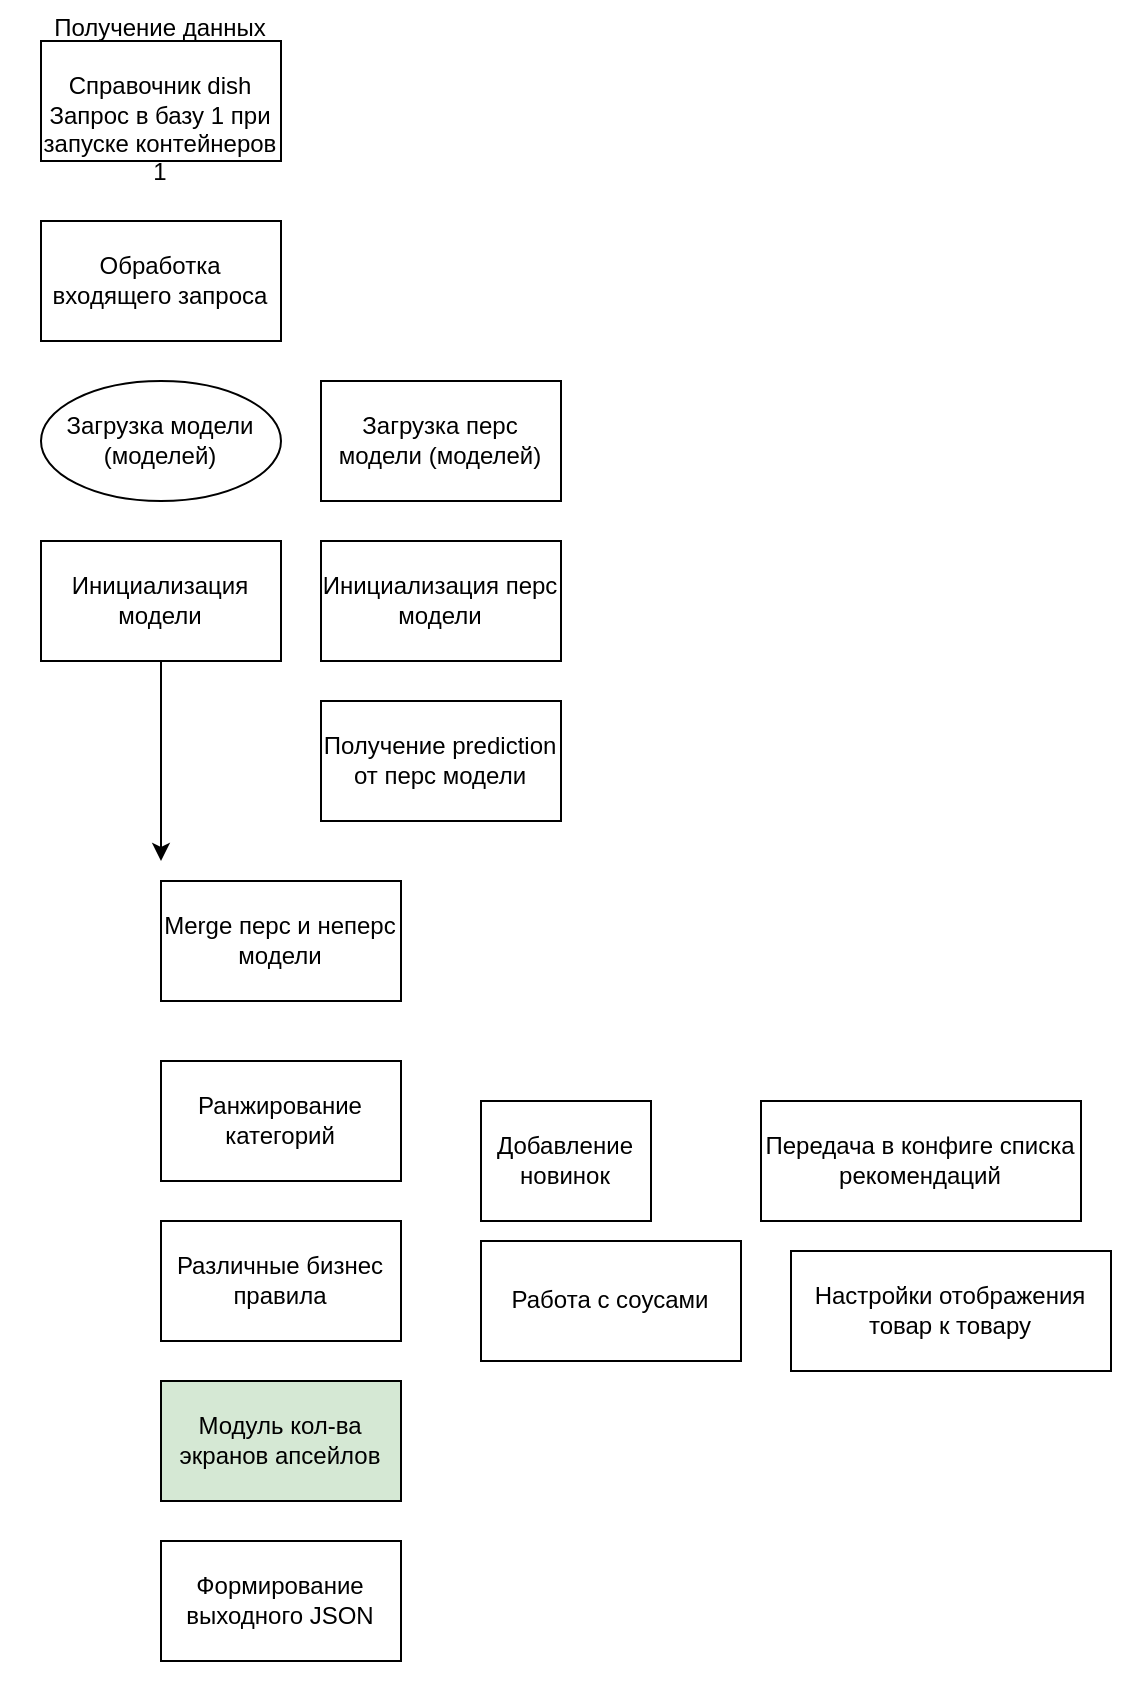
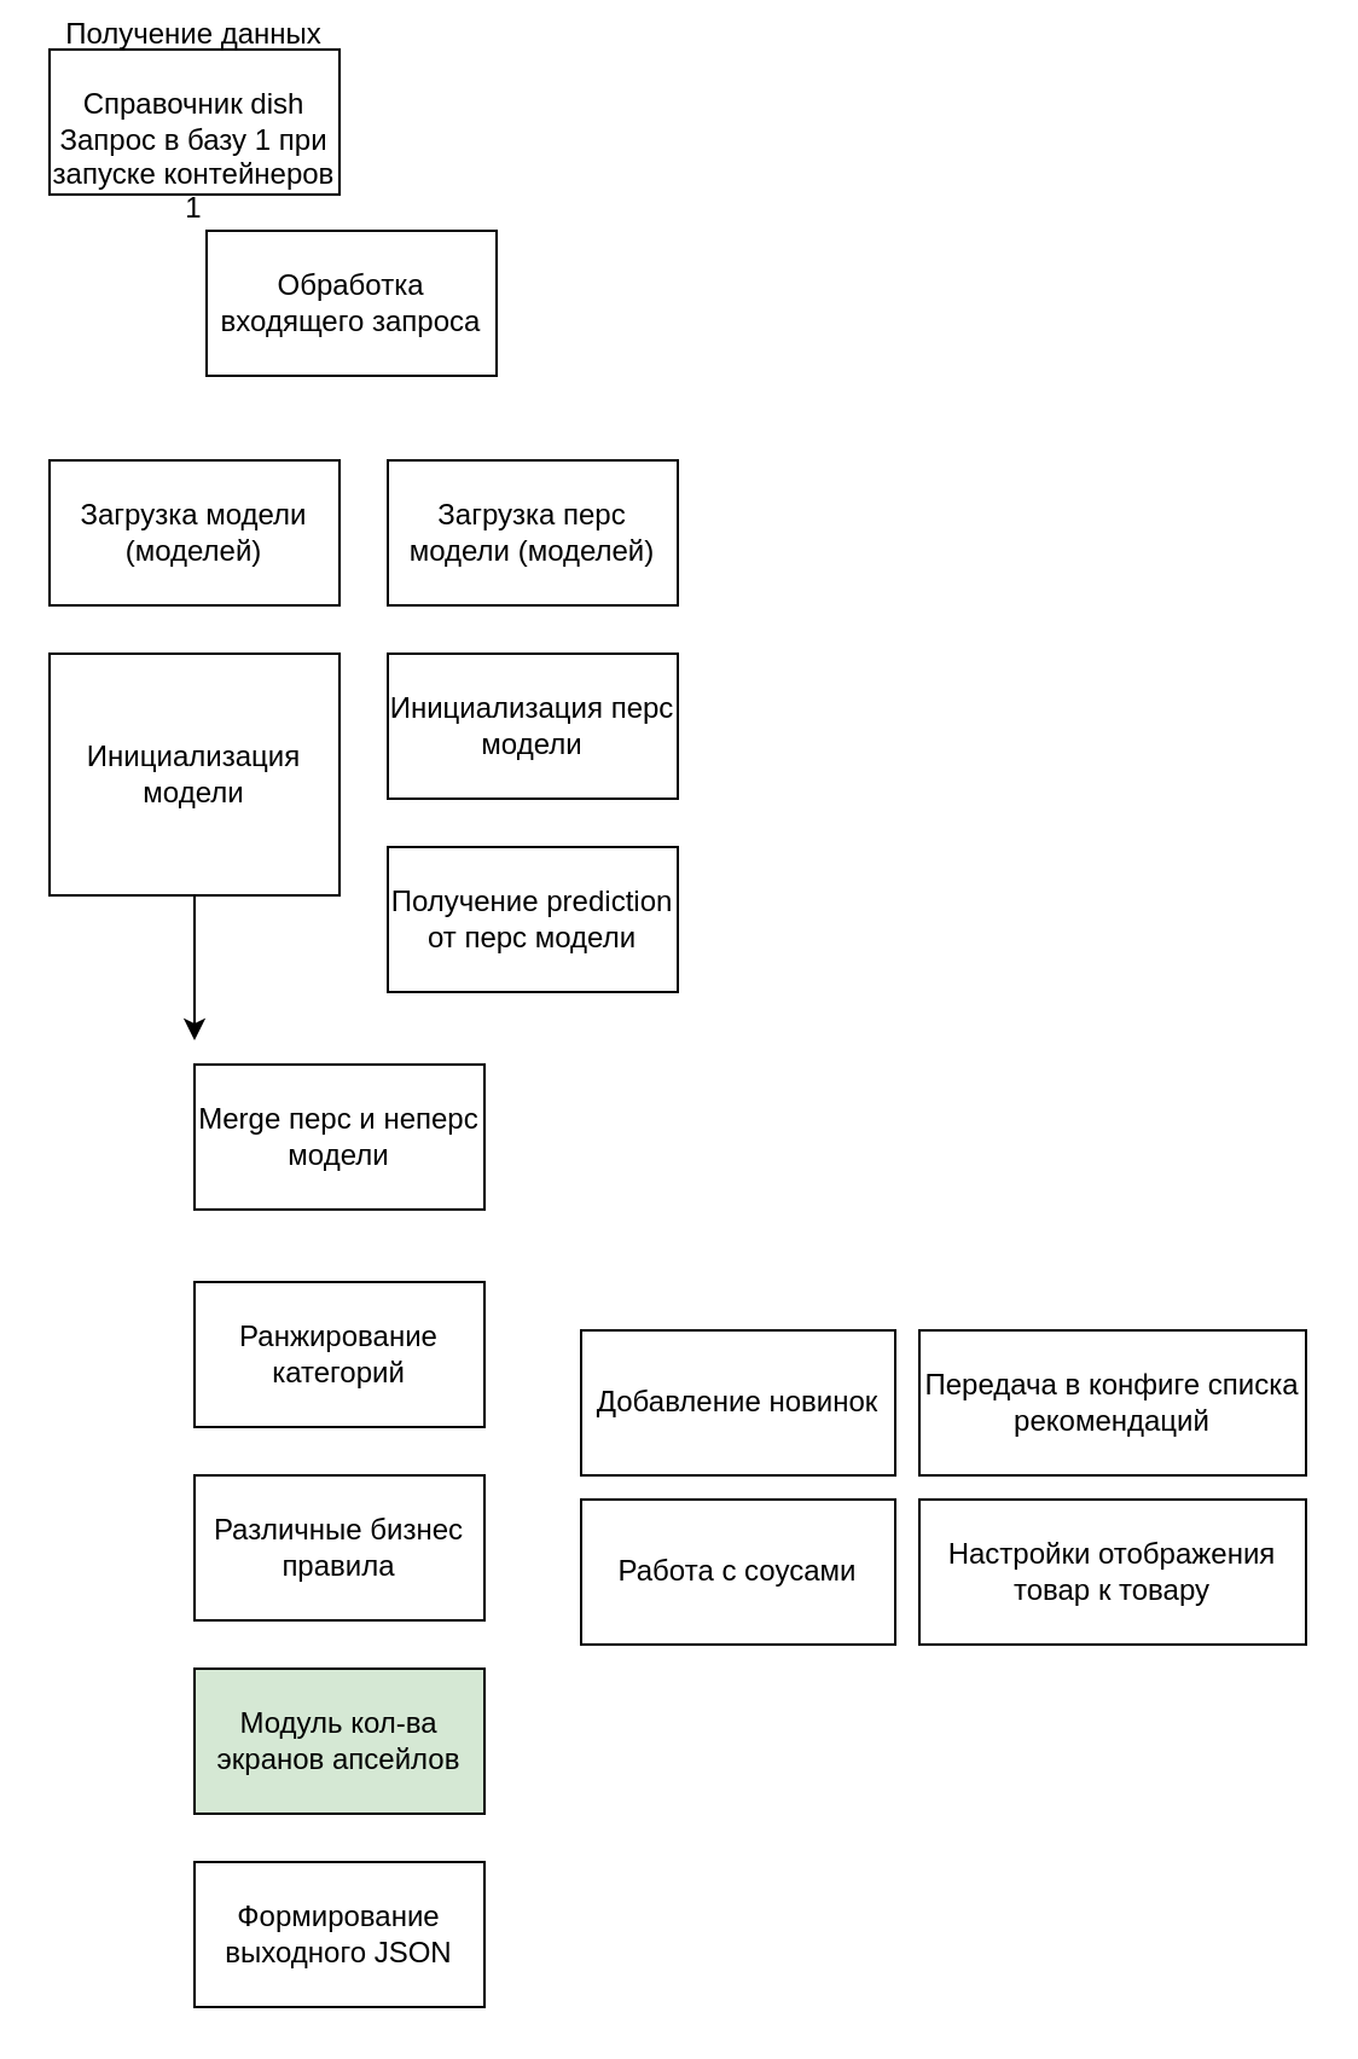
  <mxCell id="0" />
  <mxCell id="1" parent="0" />
  <mxCell id="2" value="Получение данных&lt;div&gt;&lt;br&gt;&lt;/div&gt;&lt;div&gt;Справочник dish&lt;/div&gt;&lt;div&gt;Запрос в базу 1 при запуске контейнеров 1&lt;/div&gt;" style="rounded=0;whiteSpace=wrap;html=1;" parent="1" vertex="1"><mxGeometry x="20" y="20" width="120" height="60" as="geometry" /></mxCell>
- <mxCell id="3" value="Обработка входящего запроса" style="rounded=0;whiteSpace=wrap;html=1;" parent="1" vertex="1"><mxGeometry x="20" y="110" width="120" height="60" as="geometry" /></mxCell>
+ <mxCell id="3" value="Обработка входящего запроса" style="rounded=0;whiteSpace=wrap;html=1;" parent="1" vertex="1"><mxGeometry x="85" y="95" width="120" height="60" as="geometry" /></mxCell>
  <mxCell id="4" value="Формирование выходного JSON" style="rounded=0;whiteSpace=wrap;html=1;" parent="1" vertex="1"><mxGeometry x="80" y="770" width="120" height="60" as="geometry" /></mxCell>
- <mxCell id="5" value="Загрузка модели (моделей)" style="ellipse;whiteSpace=wrap;html=1;" parent="1" vertex="1"><mxGeometry x="20" y="190" width="120" height="60" as="geometry" /></mxCell>
+ <mxCell id="5" value="Загрузка модели (моделей)" style="rounded=0;whiteSpace=wrap;html=1;" parent="1" vertex="1"><mxGeometry x="20" y="190" width="120" height="60" as="geometry" /></mxCell>
  <mxCell id="6" value="" style="edgeStyle=orthogonalEdgeStyle;rounded=0;orthogonalLoop=1;jettySize=auto;html=1;" edge="1" parent="1" source="7"><mxGeometry relative="1" as="geometry"><mxPoint x="80" y="430" as="targetPoint" /></mxGeometry></mxCell>
- <mxCell id="7" value="Инициализация модели" style="rounded=0;whiteSpace=wrap;html=1;" parent="1" vertex="1"><mxGeometry x="20" y="270" width="120" height="60" as="geometry" /></mxCell>
+ <mxCell id="7" value="Инициализация модели" style="rounded=0;whiteSpace=wrap;html=1;" parent="1" vertex="1"><mxGeometry x="20" y="270" width="120" height="100" as="geometry" /></mxCell>
  <mxCell id="8" value="Ранжирование категорий" style="rounded=0;whiteSpace=wrap;html=1;" parent="1" vertex="1"><mxGeometry x="80" y="530" width="120" height="60" as="geometry" /></mxCell>
- <mxCell id="9" value="Добавление новинок" style="rounded=0;whiteSpace=wrap;html=1;" parent="1" vertex="1"><mxGeometry x="240" y="550" width="85" height="60" as="geometry" /></mxCell>
+ <mxCell id="9" value="Добавление новинок" style="rounded=0;whiteSpace=wrap;html=1;" parent="1" vertex="1"><mxGeometry x="240" y="550" width="130" height="60" as="geometry" /></mxCell>
  <mxCell id="10" value="Различные бизнес правила" style="rounded=0;whiteSpace=wrap;html=1;" parent="1" vertex="1"><mxGeometry x="80" y="610" width="120" height="60" as="geometry" /></mxCell>
  <mxCell id="11" value="Модуль кол-ва экранов апсейлов" style="rounded=0;whiteSpace=wrap;html=1;fillColor=#d5e8d4;" parent="1" vertex="1"><mxGeometry x="80" y="690" width="120" height="60" as="geometry" /></mxCell>
  <mxCell id="12" value="Работа с соусами" style="rounded=0;whiteSpace=wrap;html=1;" parent="1" vertex="1"><mxGeometry x="240" y="620" width="130" height="60" as="geometry" /></mxCell>
- <mxCell id="13" value="Настройки отображения товар к товару" style="rounded=0;whiteSpace=wrap;html=1;" parent="1" vertex="1"><mxGeometry x="395" y="625" width="160" height="60" as="geometry" /></mxCell>
+ <mxCell id="13" value="Настройки отображения товар к товару" style="rounded=0;whiteSpace=wrap;html=1;" parent="1" vertex="1"><mxGeometry x="380" y="620" width="160" height="60" as="geometry" /></mxCell>
  <mxCell id="14" value="Передача в конфиге списка рекомендаций" style="rounded=0;whiteSpace=wrap;html=1;" parent="1" vertex="1"><mxGeometry x="380" y="550" width="160" height="60" as="geometry" /></mxCell>
  <mxCell id="15" value="Загрузка перс модели (моделей)" style="rounded=0;whiteSpace=wrap;html=1;" vertex="1" parent="1"><mxGeometry x="160" y="190" width="120" height="60" as="geometry" /></mxCell>
  <mxCell id="16" value="Инициализация перс модели" style="rounded=0;whiteSpace=wrap;html=1;" vertex="1" parent="1"><mxGeometry x="160" y="270" width="120" height="60" as="geometry" /></mxCell>
  <mxCell id="17" value="Получение prediction от перс модели" style="rounded=0;whiteSpace=wrap;html=1;" vertex="1" parent="1"><mxGeometry x="160" y="350" width="120" height="60" as="geometry" /></mxCell>
  <mxCell id="18" value="Merge перс и неперс модели" style="rounded=0;whiteSpace=wrap;html=1;" vertex="1" parent="1"><mxGeometry x="80" y="440" width="120" height="60" as="geometry" /></mxCell>
